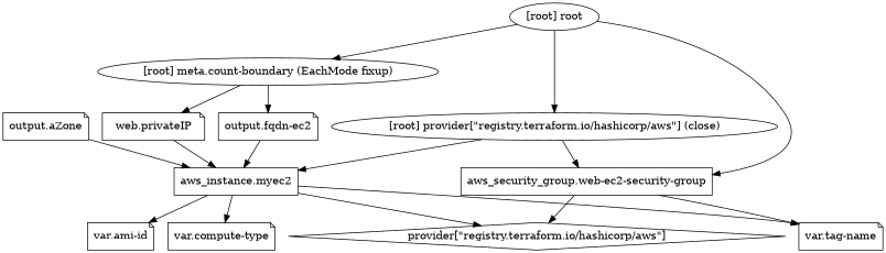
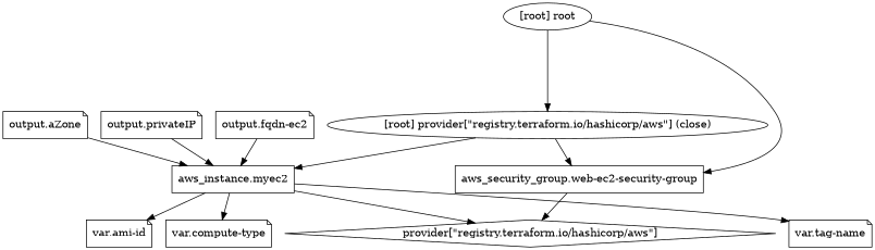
  digraph {
    compound=true
    newrank=true
    node [shape=note]
    n1 [label="aws_instance.myec2" shape=box]
    n2 [label="provider[\"registry.terraform.io/hashicorp/aws\"]" shape=diamond]
    n3 [label="var.ami-id"]
    n4 [label="var.compute-type"]
    n5 [label="var.tag-name"]
    n6 [label="aws_security_group.web-ec2-security-group" shape=box]
    n7 [label="output.aZone"]
    n8 [label="output.fqdn-ec2"]
-   n9 [label="web.privateIP"]
-   "[root] meta.count-boundary (EachMode fixup)" [shape=""]
+   n9 [label="output.privateIP"]
    "[root] provider[\"registry.terraform.io/hashicorp/aws\"] (close)" [shape=""]
    "[root] root" [shape=""]
    subgraph sub_1 {
      n1
      n2
      n3
      n4
      n5
      n6
      n7
      n8
      n9
-     "[root] meta.count-boundary (EachMode fixup)"
      "[root] provider[\"registry.terraform.io/hashicorp/aws\"] (close)"
      "[root] root"
    }
    n1 -> n2
    n1 -> n3
    n1 -> n4
    n1 -> n5
    n6 -> n2
-   n6 -> n5
    n7 -> n1
    n8 -> n1
    n9 -> n1
-   "[root] meta.count-boundary (EachMode fixup)" -> n8
-   "[root] meta.count-boundary (EachMode fixup)" -> n9
    "[root] provider[\"registry.terraform.io/hashicorp/aws\"] (close)" -> n1
    "[root] provider[\"registry.terraform.io/hashicorp/aws\"] (close)" -> n6
    "[root] root" -> n6
-   "[root] root" -> "[root] meta.count-boundary (EachMode fixup)"
    "[root] root" -> "[root] provider[\"registry.terraform.io/hashicorp/aws\"] (close)"
  }
